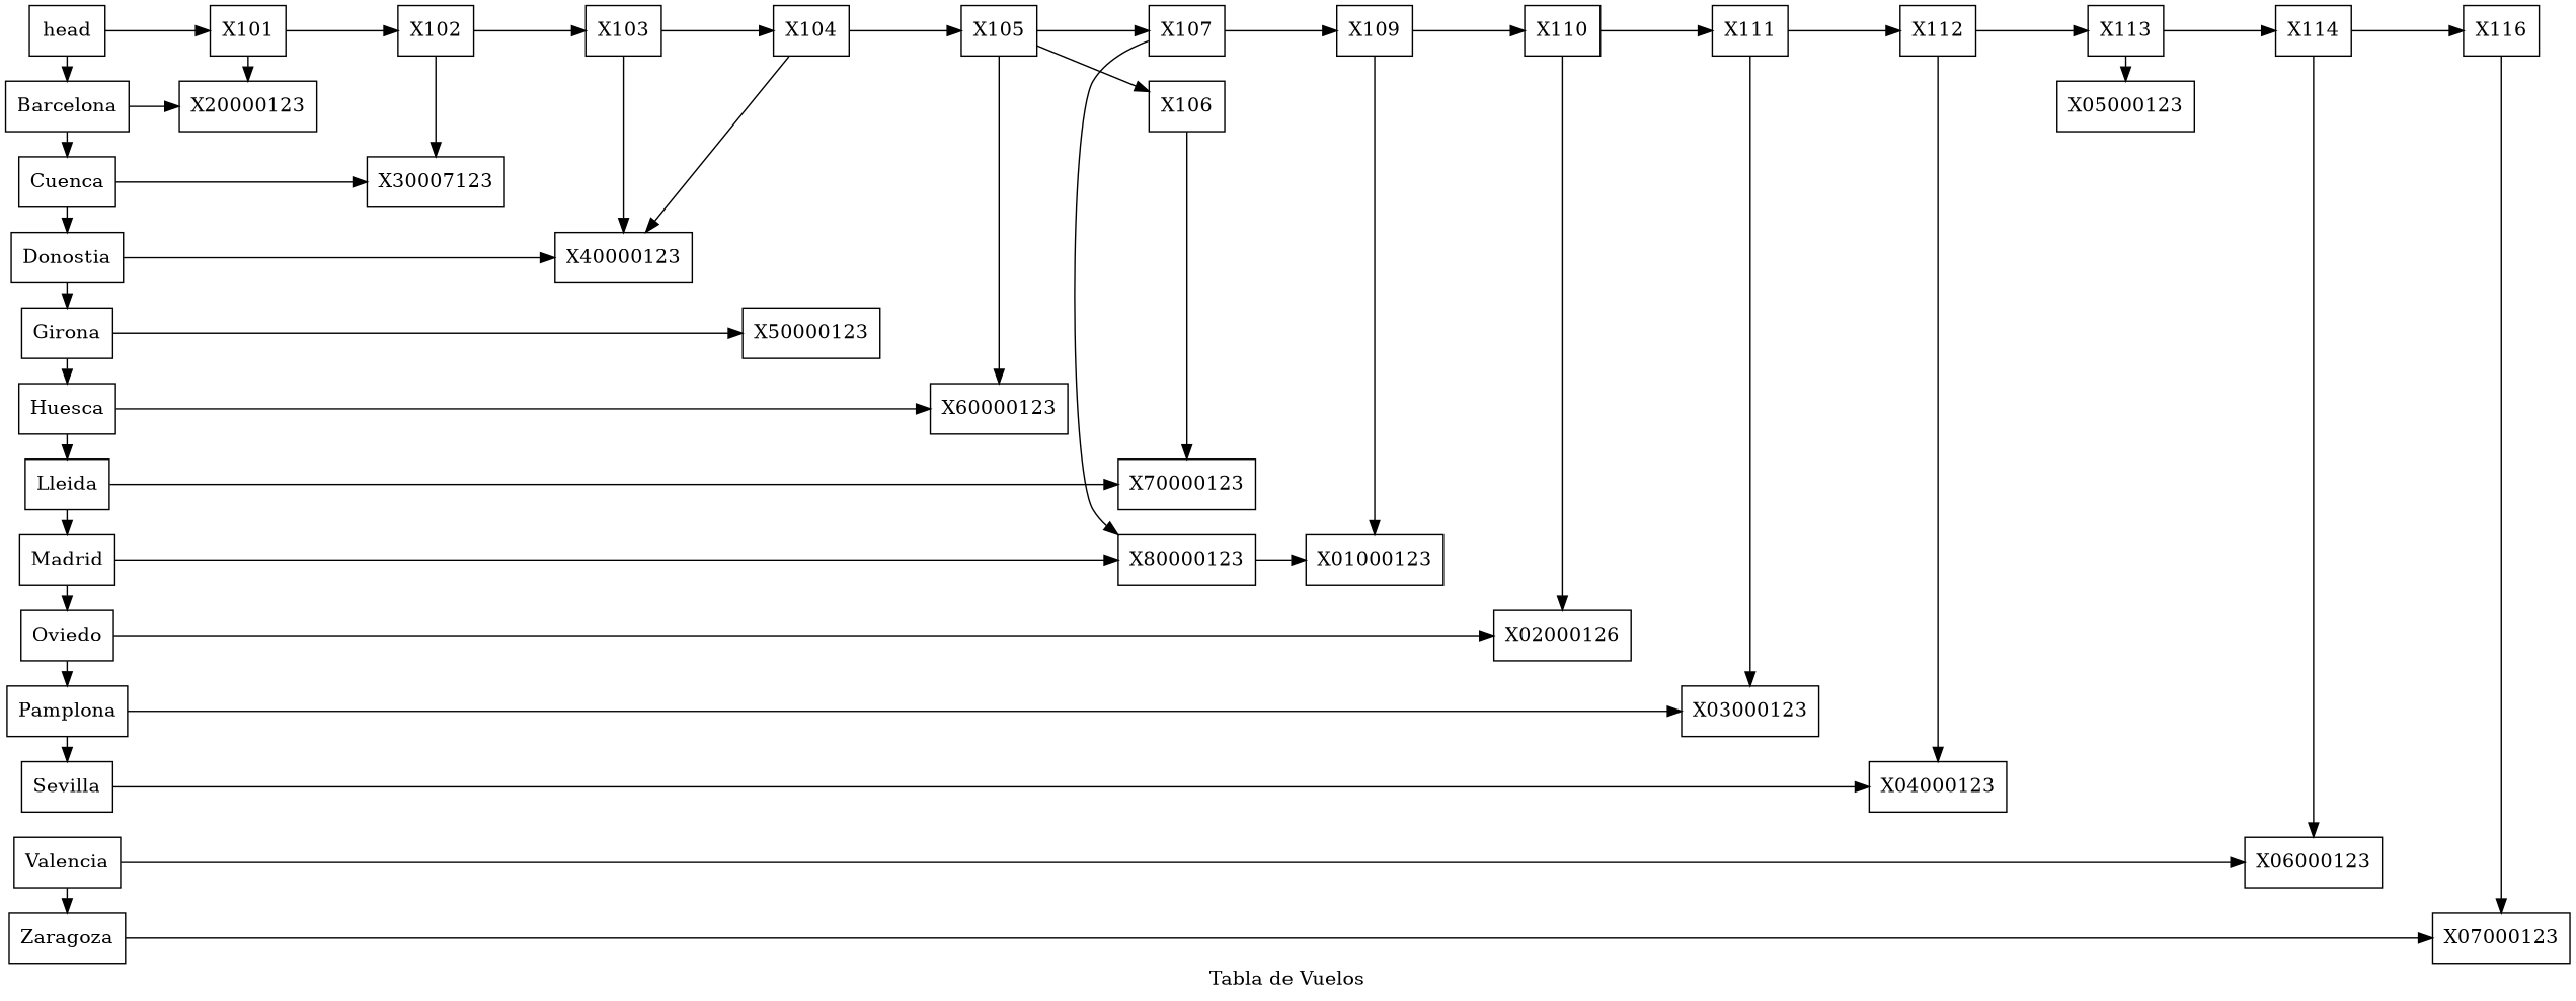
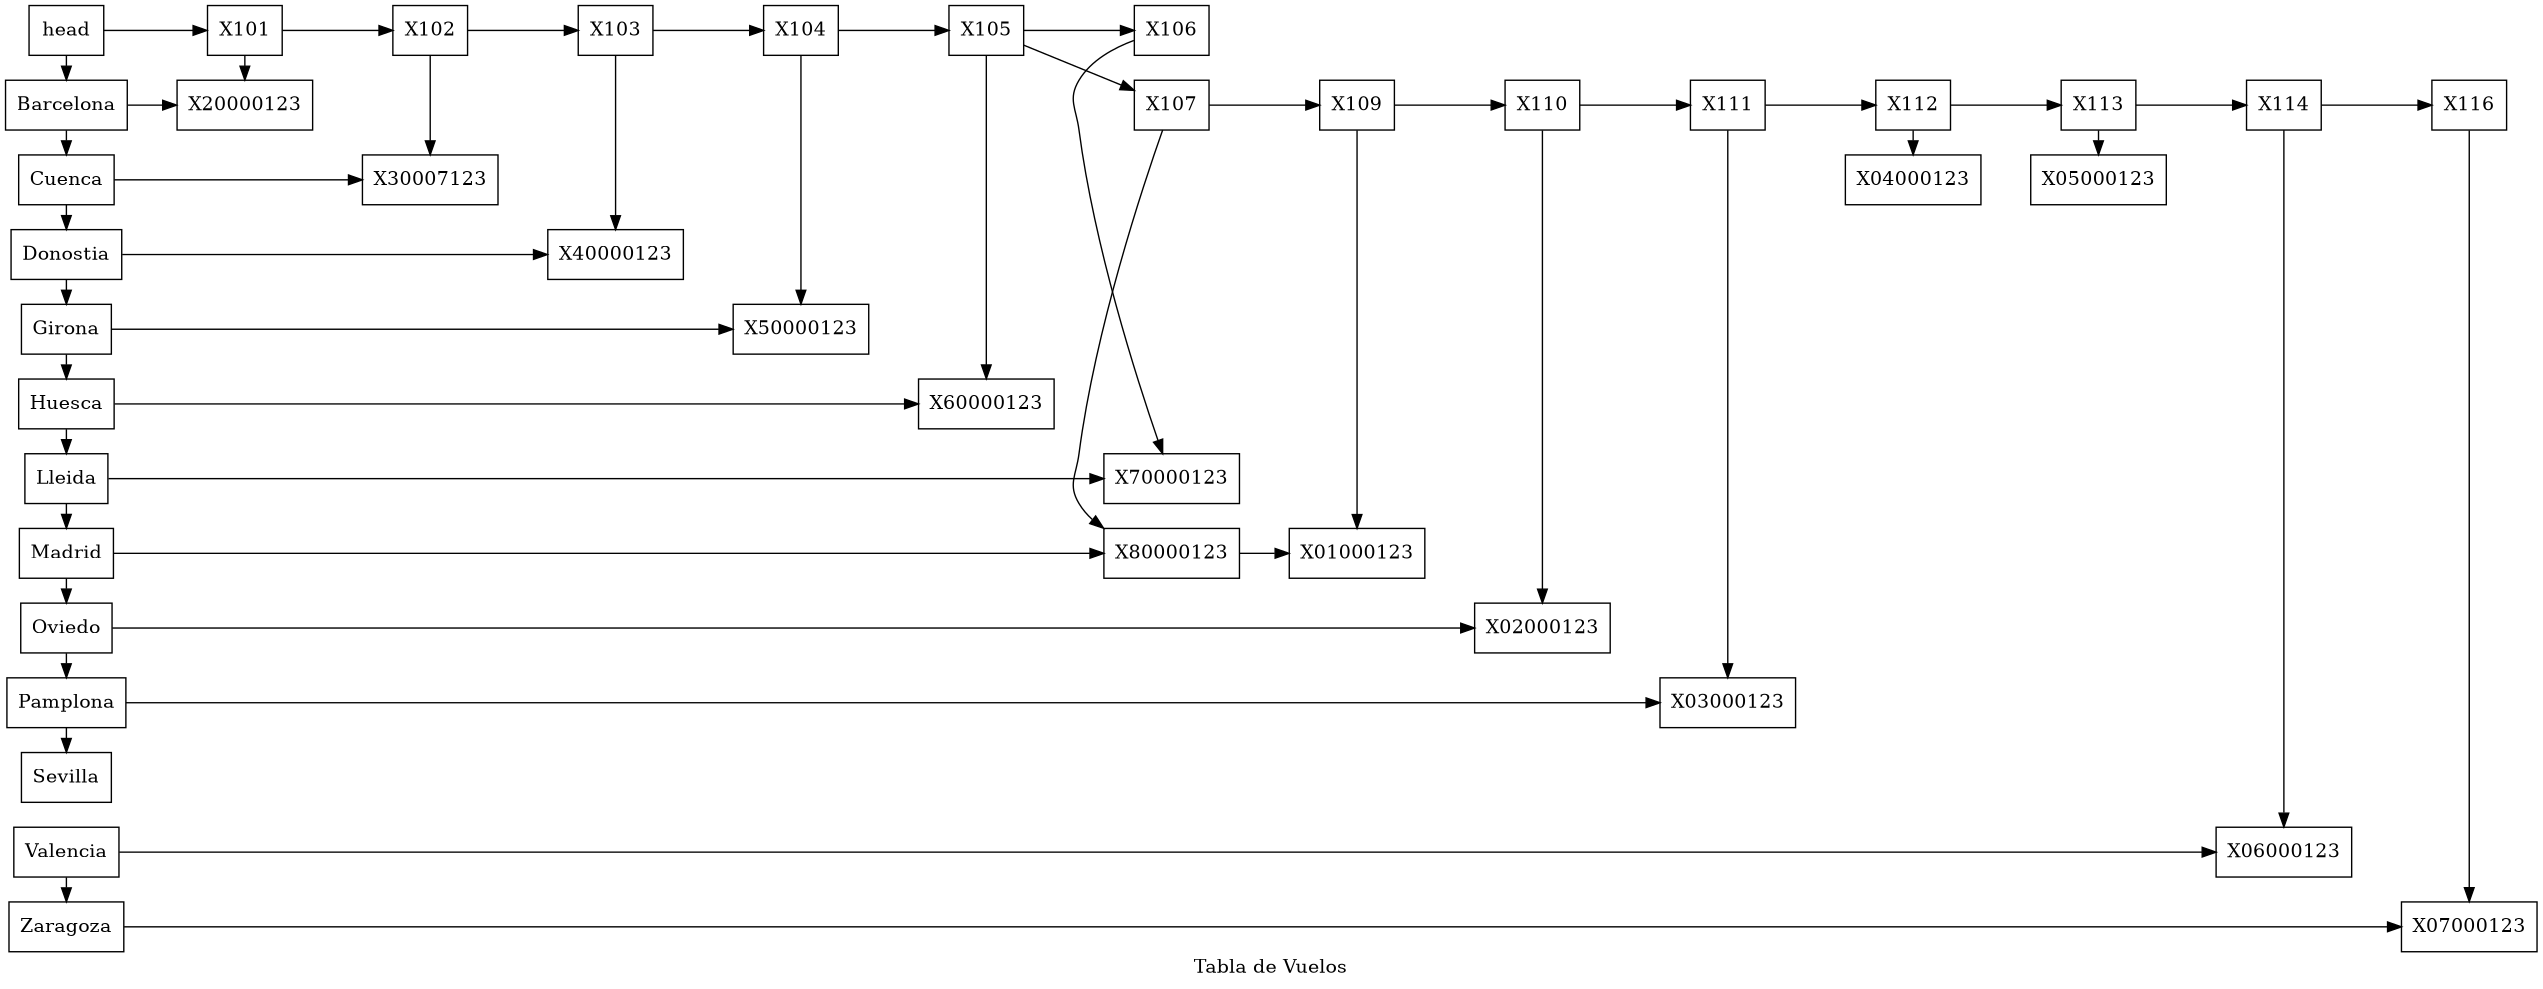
  digraph {
    label="Tabla de Vuelos"
    rankdir=LR
    node [group=0 shape=box]
    n1 [label=head]
    n2 [group=Barcelona label=Barcelona]
    n3 [group=Cuenca label=Cuenca]
    n4 [group=Donostia label=Donostia]
    n5 [group=Girona label=Girona]
    n6 [group=Huesca label=Huesca]
    n7 [group=Lleida label=Lleida]
    n8 [group=Madrid label=Madrid]
    n9 [group=Oviedo label=Oviedo]
    n10 [group=Pamplona label=Pamplona]
    n11 [group=Sevilla label=Sevilla]
    n12 [group=Valencia label=Valencia]
    n13 [group=Zaragoza label=Zaragoza]
    n14 [label=X101]
    n15 [group=Barcelona label=X20000123]
    n16 [label=X102]
    n17 [group=Cuenca label=X30007123]
    n18 [label=X103]
    n19 [group=Donostia label=X40000123]
    n20 [label=X104]
    n21 [group=Girona label=X50000123]
    n22 [label=X105]
    n23 [group=Huesca label=X60000123]
    n24 [label=X106]
    n25 [group=Lleida label=X70000123]
    n26 [label=X107]
    n27 [group=Madrid label=X80000123]
    n28 [label=X109]
    n29 [group=Madrid label=X01000123]
    n30 [label=X110]
-   n31 [group=Oviedo label=X02000126]
+   n31 [group=Oviedo label=X02000123]
    n32 [label=X111]
    n33 [group=Pamplona label=X03000123]
    n34 [label=X112]
    n35 [group=Sevilla label=X04000123]
    n36 [label=X113]
    n37 [group=Toledo label=X05000123]
    n38 [label=X114]
    n39 [group=Valencia label=X06000123]
    n40 [label=X116]
    n41 [group=Zaragoza label=X07000123]
    subgraph sub_1 {
      rank=same
      n1
      n2
      n3
      n4
      n5
      n6
      n7
      n8
      n9
      n10
      n11
      n12
      n13
    }
    subgraph sub_2 {
      rank=same
      n14
      n15
    }
    subgraph sub_3 {
      rank=same
      n16
      n17
    }
    subgraph sub_4 {
      rank=same
      n18
      n19
    }
    subgraph sub_5 {
      rank=same
      n20
      n21
    }
    subgraph sub_6 {
      rank=same
      n22
      n23
    }
    subgraph sub_7 {
      rank=same
      n24
      n25
    }
    subgraph sub_8 {
      rank=same
      n26
      n27
    }
    subgraph sub_9 {
      rank=same
      n28
      n29
    }
    subgraph sub_10 {
      rank=same
      n30
      n31
    }
    subgraph sub_11 {
      rank=same
      n32
      n33
    }
    subgraph sub_12 {
      rank=same
      n34
      n35
    }
    subgraph sub_13 {
      rank=same
      n36
      n37
    }
    subgraph sub_14 {
      rank=same
      n38
      n39
    }
    subgraph sub_15 {
      rank=same
      n40
      n41
    }
    n1 -> n2
    n1 -> n14
    n2 -> n3
    n2 -> n15
    n3 -> n4
    n3 -> n17
    n4 -> n5
    n4 -> n19
    n5 -> n6
    n5 -> n21
    n6 -> n7
    n6 -> n23
    n7 -> n8
    n7 -> n25
    n8 -> n9
    n8 -> n27
    n9 -> n10
    n9 -> n31
    n10 -> n11
    n10 -> n33
-   n11 -> n35
    n12 -> n13
    n12 -> n39
    n13 -> n41
    n14 -> n15
    n14 -> n16
    n16 -> n17
    n16 -> n18
    n18 -> n19
    n18 -> n20
-   n20 -> n19
+   n20 -> n21
    n20 -> n22
    n22 -> n23
    n22 -> n24
    n22 -> n26
    n24 -> n25
    n26 -> n27
    n26 -> n28
    n27 -> n29
    n28 -> n29
    n28 -> n30
    n30 -> n31
    n30 -> n32
    n32 -> n33
    n32 -> n34
    n34 -> n35
    n34 -> n36
    n36 -> n37
    n36 -> n38
    n38 -> n39
    n38 -> n40
    n40 -> n41
  }
